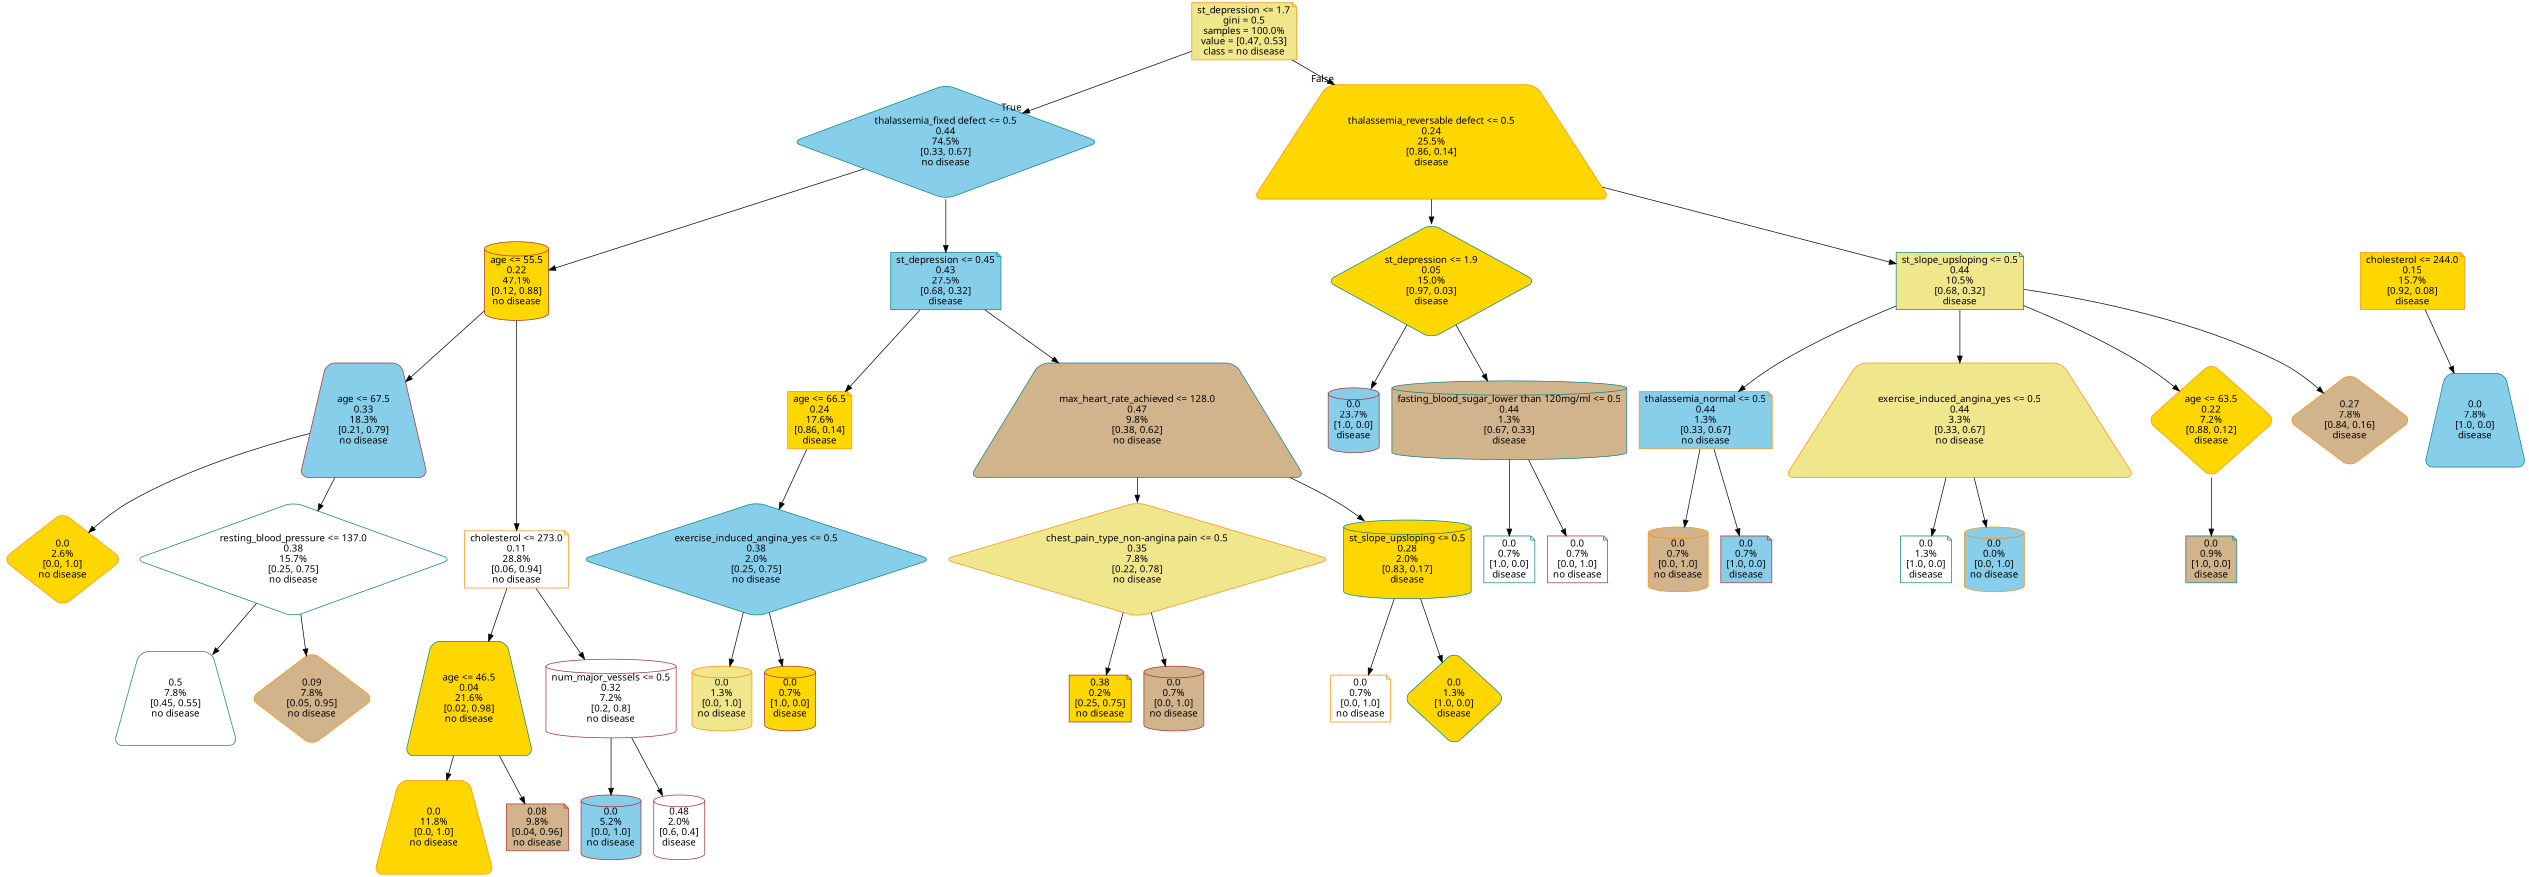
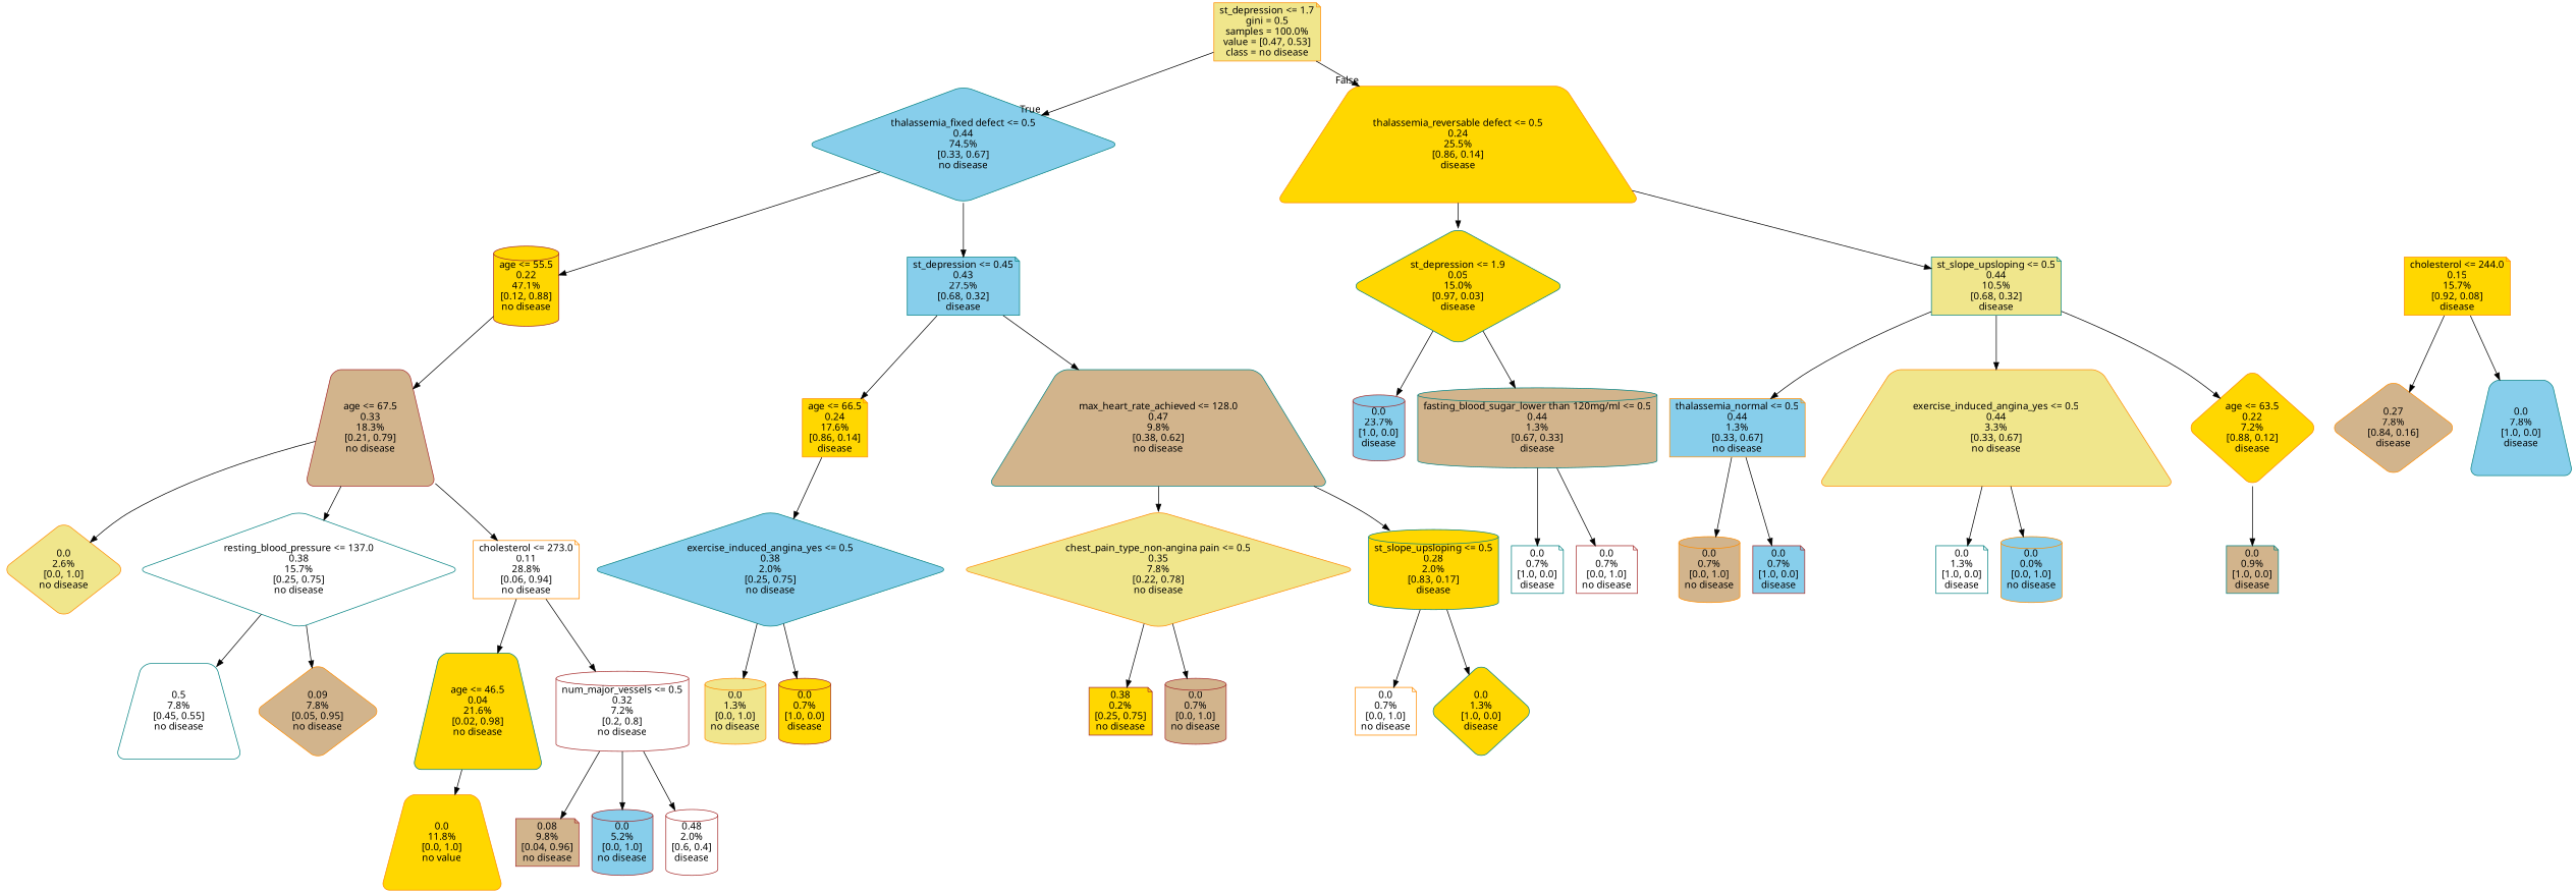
  digraph {
    fontname="Noto Sans"
    node [color=darkorange fillcolor=gold fontname="Noto Sans" shape=note style="filled, rounded"]
    edge [fontname="Noto Sans"]
    n1 [fillcolor=khaki label="st_depression <= 1.7\ngini = 0.5\nsamples = 100.0%\nvalue = [0.47, 0.53]\nclass = no disease"]
    n2 [color=teal fillcolor=skyblue label="thalassemia_fixed defect <= 0.5\n0.44\n74.5%\n[0.33, 0.67]\nno disease" shape=diamond]
    n3 [label="thalassemia_reversable defect <= 0.5\n0.24\n25.5%\n[0.86, 0.14]\ndisease" shape=trapezium]
    n4 [color=teal fillcolor=skyblue label="st_depression <= 0.45\n0.43\n27.5%\n[0.68, 0.32]\ndisease"]
    n5 [color=brown label="age <= 55.5\n0.22\n47.1%\n[0.12, 0.88]\nno disease" shape=cylinder]
    n6 [color=teal fillcolor=khaki label="st_slope_upsloping <= 0.5\n0.44\n10.5%\n[0.68, 0.32]\ndisease"]
    n7 [color=teal label="st_depression <= 1.9\n0.05\n15.0%\n[0.97, 0.03]\ndisease" shape=diamond]
    n8 [color=teal fillcolor=tan label="max_heart_rate_achieved <= 128.0\n0.47\n9.8%\n[0.38, 0.62]\nno disease" shape=trapezium]
    n9 [label="age <= 66.5\n0.24\n17.6%\n[0.86, 0.14]\ndisease"]
    n10 [fillcolor=white label="cholesterol <= 273.0\n0.11\n28.8%\n[0.06, 0.94]\nno disease"]
-   n11 [color=brown fillcolor=skyblue label="age <= 67.5\n0.33\n18.3%\n[0.21, 0.79]\nno disease" shape=trapezium]
+   n11 [color=brown fillcolor=tan label="age <= 67.5\n0.33\n18.3%\n[0.21, 0.79]\nno disease" shape=trapezium]
    n12 [color=teal label="st_slope_upsloping <= 0.5\n0.28\n2.0%\n[0.83, 0.17]\ndisease" shape=cylinder]
    n13 [fillcolor=khaki label="chest_pain_type_non-angina pain <= 0.5\n0.35\n7.8%\n[0.22, 0.78]\nno disease" shape=diamond]
    n14 [color=teal fillcolor=skyblue label="exercise_induced_angina_yes <= 0.5\n0.38\n2.0%\n[0.25, 0.75]\nno disease" shape=diamond]
    n15 [fillcolor=white label="0.0\n0.7%\n[0.0, 1.0]\nno disease"]
    n16 [color=teal label="0.0\n1.3%\n[1.0, 0.0]\ndisease" shape=diamond]
    n17 [color=brown label="0.38\n0.2%\n[0.25, 0.75]\nno disease"]
    n18 [color=brown fillcolor=tan label="0.0\n0.7%\n[0.0, 1.0]\nno disease" shape=cylinder]
    n19 [label="cholesterol <= 244.0\n0.15\n15.7%\n[0.92, 0.08]\ndisease"]
    n20 [fillcolor=tan label="0.27\n7.8%\n[0.84, 0.16]\ndisease" shape=diamond]
    n21 [color=teal fillcolor=skyblue label="0.0\n7.8%\n[1.0, 0.0]\ndisease" shape=trapezium]
    n22 [fillcolor=khaki label="0.0\n1.3%\n[0.0, 1.0]\nno disease" shape=cylinder]
    n23 [color=brown label="0.0\n0.7%\n[1.0, 0.0]\ndisease" shape=cylinder]
    n24 [color=teal label="age <= 46.5\n0.04\n21.6%\n[0.02, 0.98]\nno disease" shape=trapezium]
    n25 [color=brown fillcolor=white label="num_major_vessels <= 0.5\n0.32\n7.2%\n[0.2, 0.8]\nno disease" shape=cylinder]
    n26 [color=teal fillcolor=white label="resting_blood_pressure <= 137.0\n0.38\n15.7%\n[0.25, 0.75]\nno disease" shape=diamond]
-   n27 [label="0.0\n2.6%\n[0.0, 1.0]\nno disease" shape=diamond]
-   n28 [label="0.0\n11.8%\n[0.0, 1.0]\nno disease" shape=trapezium]
+   n27 [fillcolor=khaki label="0.0\n2.6%\n[0.0, 1.0]\nno disease" shape=diamond]
+   n28 [label="0.0\n11.8%\n[0.0, 1.0]\nno value" shape=trapezium]
    n29 [color=brown fillcolor=tan label="0.08\n9.8%\n[0.04, 0.96]\nno disease"]
    n30 [color=brown fillcolor=skyblue label="0.0\n5.2%\n[0.0, 1.0]\nno disease" shape=cylinder]
    n31 [color=brown fillcolor=white label="0.48\n2.0%\n[0.6, 0.4]\ndisease" shape=cylinder]
    n32 [color=teal fillcolor=white label="0.5\n7.8%\n[0.45, 0.55]\nno disease" shape=trapezium]
    n33 [fillcolor=tan label="0.09\n7.8%\n[0.05, 0.95]\nno disease" shape=diamond]
    n34 [fillcolor=khaki label="exercise_induced_angina_yes <= 0.5\n0.44\n3.3%\n[0.33, 0.67]\nno disease" shape=trapezium]
    n35 [label="age <= 63.5\n0.22\n7.2%\n[0.88, 0.12]\ndisease" shape=diamond]
    n36 [fillcolor=skyblue label="thalassemia_normal <= 0.5\n0.44\n1.3%\n[0.33, 0.67]\nno disease"]
    n37 [color=teal fillcolor=tan label="fasting_blood_sugar_lower than 120mg/ml <= 0.5\n0.44\n1.3%\n[0.67, 0.33]\ndisease" shape=cylinder]
    n38 [color=brown fillcolor=skyblue label="0.0\n23.7%\n[1.0, 0.0]\ndisease" shape=cylinder]
    n39 [fillcolor=skyblue label="0.0\n0.0%\n[0.0, 1.0]\nno disease" shape=cylinder]
    n40 [color=teal fillcolor=white label="0.0\n1.3%\n[1.0, 0.0]\ndisease"]
    n41 [color=teal fillcolor=tan label="0.0\n0.9%\n[1.0, 0.0]\ndisease"]
    n42 [fillcolor=tan label="0.0\n0.7%\n[0.0, 1.0]\nno disease" shape=cylinder]
    n43 [color=brown fillcolor=skyblue label="0.0\n0.7%\n[1.0, 0.0]\ndisease"]
    n44 [color=teal fillcolor=white label="0.0\n0.7%\n[1.0, 0.0]\ndisease"]
    n45 [color=brown fillcolor=white label="0.0\n0.7%\n[0.0, 1.0]\nno disease"]
    n1 -> n2 [headlabel=True labelangle=45 labeldistance=2.5]
    n1 -> n3 [headlabel=False labelangle=-45 labeldistance=2.5]
    n2 -> n4
    n2 -> n5
    n3 -> n6
    n3 -> n7
    n4 -> n8
    n4 -> n9
-   n5 -> n10
+   n11 -> n10
    n5 -> n11
    n6 -> n34
    n6 -> n35
    n6 -> n36
    n7 -> n37
    n7 -> n38
    n8 -> n12
    n8 -> n13
    n9 -> n14
    n10 -> n24
    n10 -> n25
    n11 -> n26
    n11 -> n27
    n12 -> n15
    n12 -> n16
    n13 -> n17
    n13 -> n18
    n14 -> n22
    n14 -> n23
-   n6 -> n20
+   n19 -> n20
    n19 -> n21
    n24 -> n28
-   n24 -> n29
+   n25 -> n29
    n25 -> n30
    n25 -> n31
    n26 -> n32
    n26 -> n33
    n34 -> n39
    n34 -> n40
    n35 -> n41
    n36 -> n42
    n36 -> n43
    n37 -> n44
    n37 -> n45
  }
